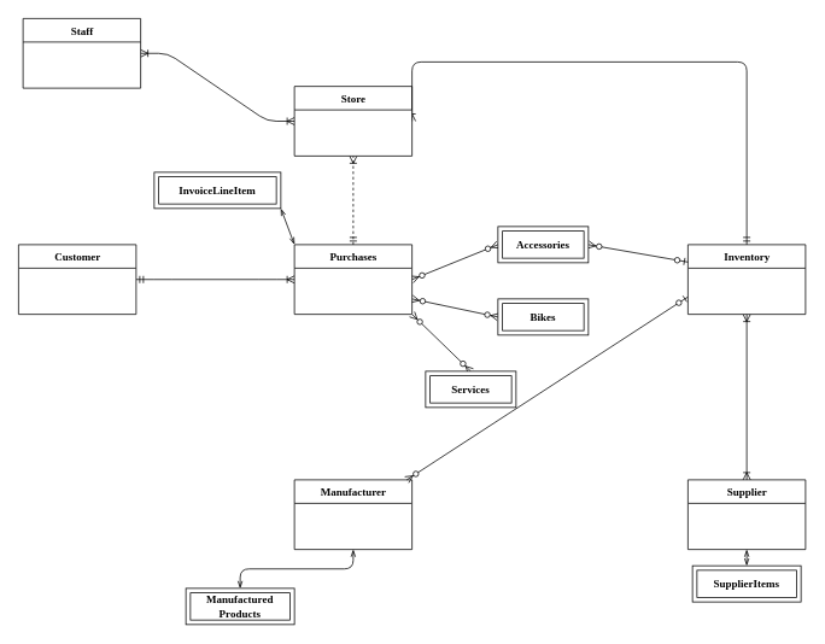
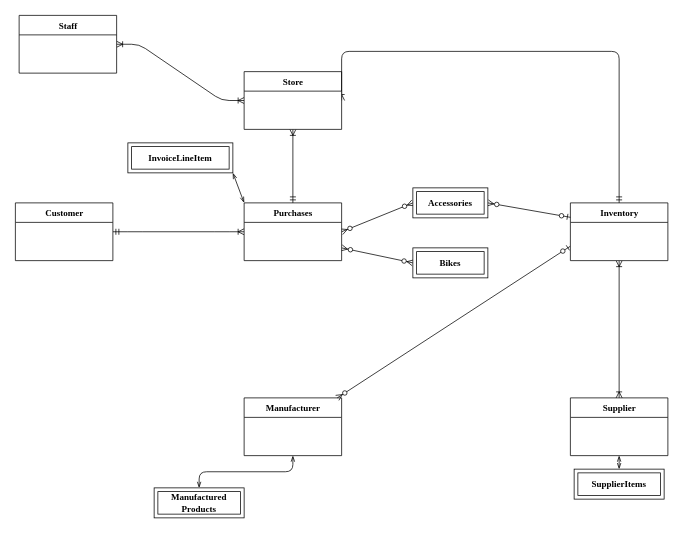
  <mxCell id="0" />
  <mxCell id="1" parent="0" />
  <mxCell id="2" value="" style="edgeStyle=entityRelationEdgeStyle;fontSize=12;html=1;endArrow=ERoneToMany;startArrow=ERmandOne;exitX=1;exitY=0.5;exitDx=0;exitDy=0;entryX=0;entryY=0.5;entryDx=0;entryDy=0;" edge="1" parent="1" source="17" target="14"><mxGeometry width="100" height="100" relative="1" as="geometry"><mxPoint x="150" y="313" as="sourcePoint" /><mxPoint x="325" y="309" as="targetPoint" /></mxGeometry></mxCell>
  <mxCell id="3" value="" style="edgeStyle=entityRelationEdgeStyle;fontSize=12;html=1;endArrow=ERoneToMany;startArrow=ERoneToMany;exitX=1;exitY=0.5;exitDx=0;exitDy=0;entryX=0;entryY=0.5;entryDx=0;entryDy=0;" edge="1" parent="1" source="12" target="11"><mxGeometry width="100" height="100" relative="1" as="geometry"><mxPoint x="190" y="130" as="sourcePoint" /><mxPoint x="290" y="30" as="targetPoint" /></mxGeometry></mxCell>
- <mxCell id="4" value="" style="fontSize=12;html=1;endArrow=ERoneToMany;startArrow=ERmandOne;exitX=0.5;exitY=0;exitDx=0;exitDy=0;entryX=0.5;entryY=1;entryDx=0;entryDy=0;dashed=1;" edge="1" parent="1" source="14" target="11"><mxGeometry width="100" height="100" relative="1" as="geometry"><mxPoint x="260" y="174.5" as="sourcePoint" /><mxPoint x="405" y="110" as="targetPoint" /></mxGeometry></mxCell>
+ <mxCell id="4" value="" style="fontSize=12;html=1;endArrow=ERoneToMany;startArrow=ERmandOne;exitX=0.5;exitY=0;exitDx=0;exitDy=0;entryX=0.5;entryY=1;entryDx=0;entryDy=0;" edge="1" parent="1" source="14" target="11"><mxGeometry width="100" height="100" relative="1" as="geometry"><mxPoint x="260" y="174.5" as="sourcePoint" /><mxPoint x="405" y="110" as="targetPoint" /></mxGeometry></mxCell>
  <mxCell id="5" value="" style="edgeStyle=orthogonalEdgeStyle;fontSize=12;html=1;endArrow=ERoneToMany;startArrow=ERmandOne;jumpStyle=none;sketch=0;shadow=0;entryX=1;entryY=0.5;entryDx=0;entryDy=0;exitX=0.5;exitY=0;exitDx=0;exitDy=0;" edge="1" parent="1" source="16" target="11"><mxGeometry width="100" height="100" relative="1" as="geometry"><mxPoint x="825" y="210" as="sourcePoint" /><mxPoint x="670" y="60" as="targetPoint" /><Array as="points"><mxPoint x="825" y="68" /></Array></mxGeometry></mxCell>
  <mxCell id="6" value="" style="fontSize=12;html=1;endArrow=ERzeroToMany;startArrow=ERzeroToOne;exitX=0;exitY=0.25;exitDx=0;exitDy=0;endFill=1;startFill=1;entryX=1;entryY=0.5;entryDx=0;entryDy=0;" edge="1" parent="1" source="16" target="20"><mxGeometry width="100" height="100" relative="1" as="geometry"><mxPoint x="695" y="358" as="sourcePoint" /><mxPoint x="645" y="258.5" as="targetPoint" /></mxGeometry></mxCell>
  <mxCell id="7" value="" style="fontSize=12;html=1;endArrow=ERzeroToMany;startArrow=ERzeroToOne;endFill=1;startFill=1;exitX=0;exitY=0.75;exitDx=0;exitDy=0;" edge="1" parent="1" source="16" target="27"><mxGeometry width="100" height="100" relative="1" as="geometry"><mxPoint x="760" y="330" as="sourcePoint" /><mxPoint x="645" y="362.75" as="targetPoint" /></mxGeometry></mxCell>
  <mxCell id="8" value="" style="fontSize=12;html=1;endArrow=ERzeroToMany;startArrow=ERzeroToMany;exitX=0;exitY=0.5;exitDx=0;exitDy=0;endFill=1;startFill=1;" edge="1" parent="1" source="19"><mxGeometry width="100" height="100" relative="1" as="geometry"><mxPoint x="555" y="348.5" as="sourcePoint" /><mxPoint x="455" y="330" as="targetPoint" /></mxGeometry></mxCell>
- <mxCell id="9" value="" style="fontSize=12;html=1;endArrow=ERzeroToMany;startArrow=ERzeroToMany;exitX=0.5;exitY=0;exitDx=0;exitDy=0;endFill=1;startFill=1;entryX=1;entryY=1;entryDx=0;entryDy=0;" edge="1" parent="1" source="25" target="14"><mxGeometry width="100" height="100" relative="1" as="geometry"><mxPoint x="520" y="413" as="sourcePoint" /><mxPoint x="350" y="370" as="targetPoint" /></mxGeometry></mxCell>
  <mxCell id="10" value="" style="fontSize=12;html=1;endArrow=ERzeroToMany;startArrow=ERzeroToMany;endFill=1;startFill=1;exitX=0;exitY=0.5;exitDx=0;exitDy=0;entryX=1;entryY=0.5;entryDx=0;entryDy=0;" edge="1" parent="1" source="20" target="14"><mxGeometry width="100" height="100" relative="1" as="geometry"><mxPoint x="555" y="272.75" as="sourcePoint" /><mxPoint x="455" y="280" as="targetPoint" /></mxGeometry></mxCell>
  <mxCell id="11" value="Store" style="swimlane;html=1;fontStyle=1;align=center;verticalAlign=top;childLayout=stackLayout;horizontal=1;startSize=26;horizontalStack=0;resizeParent=1;resizeLast=0;collapsible=1;marginBottom=0;swimlaneFillColor=#ffffff;rounded=0;shadow=0;comic=0;labelBackgroundColor=none;strokeWidth=1;fillColor=none;fontFamily=Verdana;fontSize=12" vertex="1" parent="1"><mxGeometry x="325" y="95" width="130" height="77" as="geometry" /></mxCell>
  <mxCell id="12" value="Staff" style="swimlane;html=1;fontStyle=1;align=center;verticalAlign=top;childLayout=stackLayout;horizontal=1;startSize=26;horizontalStack=0;resizeParent=1;resizeLast=0;collapsible=1;marginBottom=0;swimlaneFillColor=#ffffff;rounded=0;shadow=0;comic=0;labelBackgroundColor=none;strokeWidth=1;fillColor=none;fontFamily=Verdana;fontSize=12" parent="1" vertex="1"><mxGeometry x="25" y="20" width="130" height="77" as="geometry" /></mxCell>
  <mxCell id="13" style="sketch=0;jumpStyle=none;orthogonalLoop=1;jettySize=auto;html=1;exitX=0;exitY=0;exitDx=0;exitDy=0;entryX=1;entryY=1;entryDx=0;entryDy=0;shadow=0;startArrow=openThin;startFill=0;endArrow=openThin;endFill=0;" edge="1" parent="1" source="14" target="18"><mxGeometry relative="1" as="geometry" /></mxCell>
  <mxCell id="14" value="Purchases" style="swimlane;html=1;fontStyle=1;align=center;verticalAlign=top;childLayout=stackLayout;horizontal=1;startSize=26;horizontalStack=0;resizeParent=1;resizeLast=0;collapsible=1;marginBottom=0;swimlaneFillColor=#ffffff;rounded=0;shadow=0;comic=0;labelBackgroundColor=none;strokeWidth=1;fillColor=none;fontFamily=Verdana;fontSize=12" vertex="1" parent="1"><mxGeometry x="325" y="270" width="130" height="77" as="geometry" /></mxCell>
  <mxCell id="15" style="edgeStyle=none;sketch=0;jumpStyle=none;orthogonalLoop=1;jettySize=auto;html=1;entryX=0.5;entryY=0;entryDx=0;entryDy=0;shadow=0;startArrow=ERoneToMany;startFill=0;endArrow=ERoneToMany;endFill=0;exitX=0.5;exitY=1;exitDx=0;exitDy=0;" edge="1" parent="1" source="16" target="26"><mxGeometry relative="1" as="geometry"><mxPoint x="825" y="370" as="sourcePoint" /></mxGeometry></mxCell>
  <mxCell id="16" value="Inventory" style="swimlane;html=1;fontStyle=1;align=center;verticalAlign=top;childLayout=stackLayout;horizontal=1;startSize=26;horizontalStack=0;resizeParent=1;resizeLast=0;collapsible=1;marginBottom=0;swimlaneFillColor=#ffffff;rounded=0;shadow=0;comic=0;labelBackgroundColor=none;strokeWidth=1;fillColor=none;fontFamily=Verdana;fontSize=12" vertex="1" parent="1"><mxGeometry x="760" y="270" width="130" height="77" as="geometry" /></mxCell>
  <mxCell id="17" value="Customer" style="swimlane;html=1;fontStyle=1;align=center;verticalAlign=top;childLayout=stackLayout;horizontal=1;startSize=26;horizontalStack=0;resizeParent=1;resizeLast=0;collapsible=1;marginBottom=0;swimlaneFillColor=#ffffff;rounded=0;shadow=0;comic=0;labelBackgroundColor=none;strokeWidth=1;fillColor=none;fontFamily=Verdana;fontSize=12" vertex="1" parent="1"><mxGeometry x="20" y="270" width="130" height="77" as="geometry" /></mxCell>
  <mxCell id="18" value="&lt;span style=&quot;font-family: &amp;#34;verdana&amp;#34; ; font-weight: 700&quot;&gt;InvoiceLineItem&lt;/span&gt;" style="shape=ext;margin=3;double=1;whiteSpace=wrap;html=1;align=center;" vertex="1" parent="1"><mxGeometry x="170" y="190" width="140" height="40" as="geometry" /></mxCell>
  <mxCell id="19" value="&lt;span style=&quot;font-family: &amp;#34;verdana&amp;#34; ; font-weight: 700&quot;&gt;Bikes&lt;/span&gt;" style="shape=ext;margin=3;double=1;whiteSpace=wrap;html=1;align=center;" vertex="1" parent="1"><mxGeometry x="550" y="330" width="100" height="40" as="geometry" /></mxCell>
  <mxCell id="20" value="&lt;span style=&quot;font-family: &amp;#34;verdana&amp;#34; ; font-weight: 700&quot;&gt;Accessories&lt;/span&gt;" style="shape=ext;margin=3;double=1;whiteSpace=wrap;html=1;align=center;" vertex="1" parent="1"><mxGeometry x="550" y="250" width="100" height="40" as="geometry" /></mxCell>
  <mxCell id="21" style="edgeStyle=orthogonalEdgeStyle;sketch=0;jumpStyle=none;orthogonalLoop=1;jettySize=auto;html=1;exitX=0.5;exitY=0;exitDx=0;exitDy=0;shadow=0;startArrow=openThin;startFill=0;endArrow=openThin;endFill=0;entryX=0.5;entryY=1;entryDx=0;entryDy=0;" edge="1" parent="1" source="22" target="27"><mxGeometry relative="1" as="geometry"><mxPoint x="931" y="550" as="targetPoint" /></mxGeometry></mxCell>
  <mxCell id="22" value="&lt;span style=&quot;font-family: &amp;#34;verdana&amp;#34; ; font-weight: 700&quot;&gt;Manufactured&lt;/span&gt;&lt;br style=&quot;font-family: &amp;#34;verdana&amp;#34; ; font-weight: 700&quot;&gt;&lt;span style=&quot;font-family: &amp;#34;verdana&amp;#34; ; font-weight: 700&quot;&gt;Products&lt;/span&gt;" style="shape=ext;margin=3;double=1;whiteSpace=wrap;html=1;align=center;" vertex="1" parent="1"><mxGeometry x="205" y="650" width="120" height="40" as="geometry" /></mxCell>
  <mxCell id="23" style="edgeStyle=orthogonalEdgeStyle;sketch=0;jumpStyle=none;orthogonalLoop=1;jettySize=auto;html=1;exitX=0.5;exitY=0;exitDx=0;exitDy=0;entryX=0.5;entryY=1;entryDx=0;entryDy=0;shadow=0;startArrow=openThin;startFill=0;endArrow=openThin;endFill=0;" edge="1" parent="1" source="24" target="26"><mxGeometry relative="1" as="geometry" /></mxCell>
  <mxCell id="24" value="&lt;span style=&quot;font-family: &amp;#34;verdana&amp;#34; ; font-weight: 700&quot;&gt;SupplierItems&lt;/span&gt;" style="shape=ext;margin=3;double=1;whiteSpace=wrap;html=1;align=center;" vertex="1" parent="1"><mxGeometry x="765" y="625" width="120" height="40" as="geometry" /></mxCell>
- <mxCell id="25" value="&lt;span style=&quot;font-family: &amp;#34;verdana&amp;#34; ; font-weight: 700&quot;&gt;Services&lt;/span&gt;" style="shape=ext;margin=3;double=1;whiteSpace=wrap;html=1;align=center;" vertex="1" parent="1"><mxGeometry x="470" y="410" width="100" height="40" as="geometry" /></mxCell>
  <mxCell id="26" value="Supplier" style="swimlane;html=1;fontStyle=1;align=center;verticalAlign=top;childLayout=stackLayout;horizontal=1;startSize=26;horizontalStack=0;resizeParent=1;resizeLast=0;collapsible=1;marginBottom=0;swimlaneFillColor=#ffffff;rounded=0;shadow=0;comic=0;labelBackgroundColor=none;strokeWidth=1;fillColor=none;fontFamily=Verdana;fontSize=12" vertex="1" parent="1"><mxGeometry x="760" y="530" width="130" height="77" as="geometry" /></mxCell>
  <mxCell id="27" value="Manufacturer" style="swimlane;html=1;fontStyle=1;align=center;verticalAlign=top;childLayout=stackLayout;horizontal=1;startSize=26;horizontalStack=0;resizeParent=1;resizeLast=0;collapsible=1;marginBottom=0;swimlaneFillColor=#ffffff;rounded=0;shadow=0;comic=0;labelBackgroundColor=none;strokeWidth=1;fillColor=none;fontFamily=Verdana;fontSize=12" vertex="1" parent="1"><mxGeometry x="325" y="530" width="130" height="77" as="geometry" /></mxCell>
